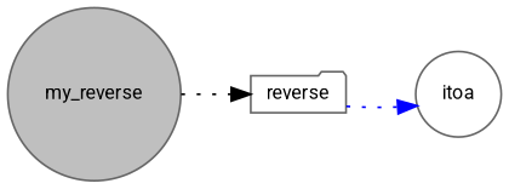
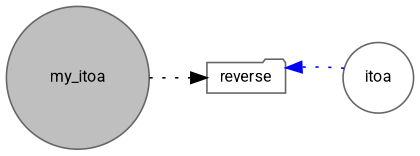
  digraph {
    fontname=Roboto
    rankdir=LR
    node [color=gray40 fillcolor=white fontname=Roboto fontsize=10 shape=circle style=filled]
    edge [arrowhead=normal fontname=Roboto fontsize=10 labelfontname=Helvetica labelfontsize=10 style=dotted]
-   n1 [fillcolor=grey75 fontcolor=black height=0.2 label=my_reverse width=0.4]
+   n1 [fillcolor=grey75 fontcolor=black height=0.2 label=my_itoa width=0.4]
    n2 [height=0.2 label=reverse shape=folder width=0.4]
    n3 [height=0.2 label=itoa width=0.4]
    n1 -> n2 [color=black]
-   n2 -> n3 [color=blue]
+   n3 -> n2 [color=blue]
  }
